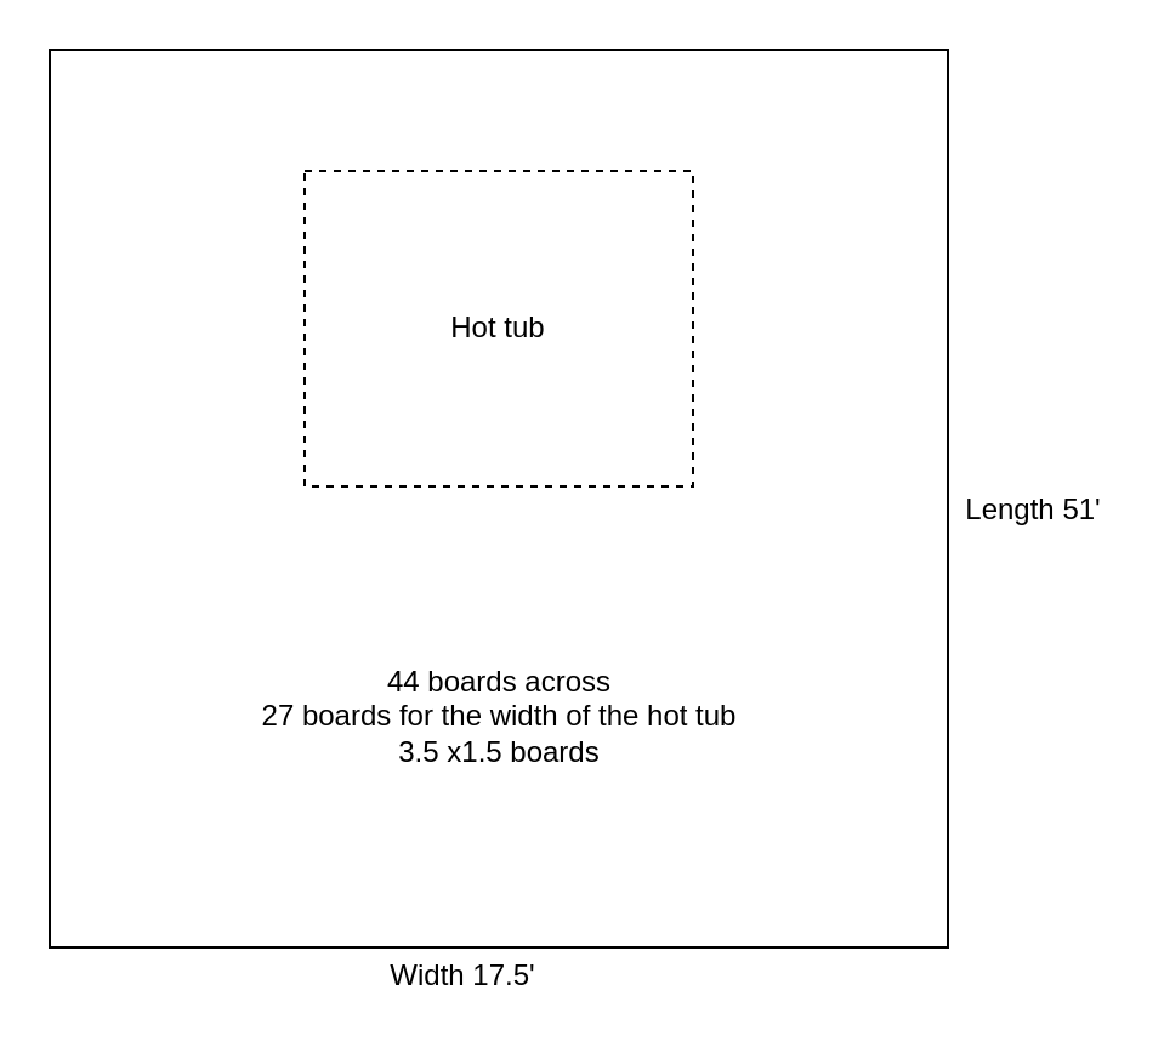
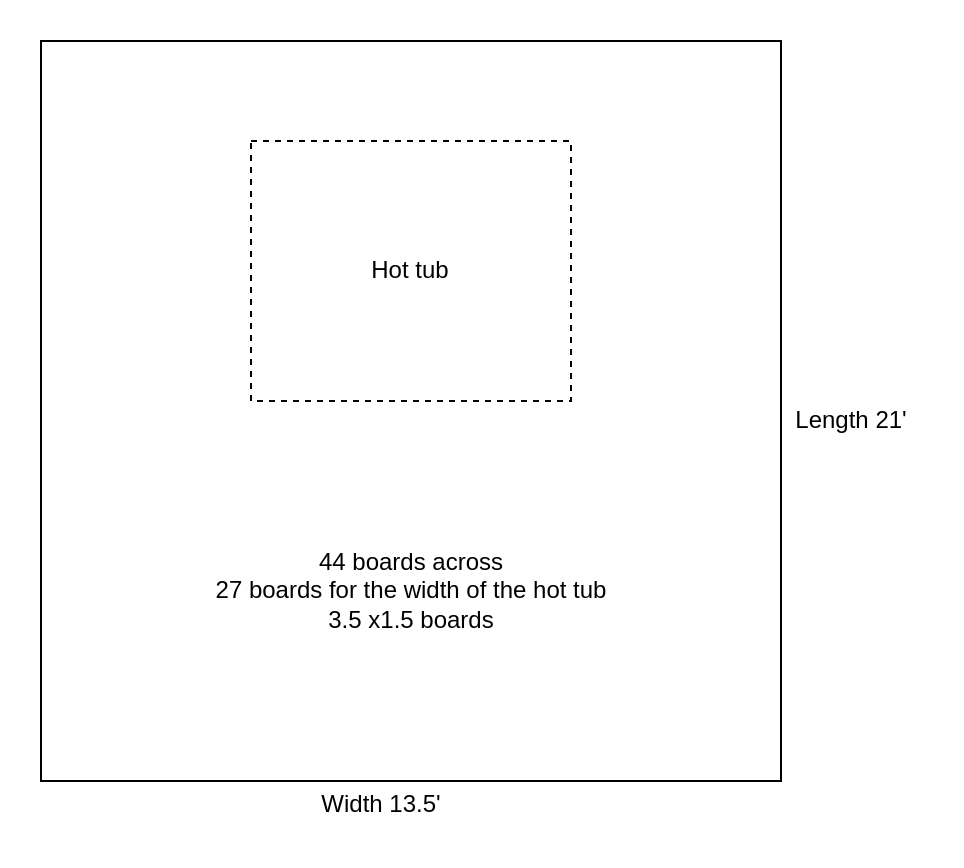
  <mxCell id="0" />
  <mxCell id="1" parent="0" />
  <mxCell id="2" value="" style="whiteSpace=wrap;html=1;aspect=fixed;" vertex="1" parent="1"><mxGeometry x="20" y="20" width="370" height="370" as="geometry" /></mxCell>
- <mxCell id="3" value="Width 17.5'" style="text;html=1;align=center;verticalAlign=middle;resizable=0;points=[];autosize=1;" vertex="1" parent="1"><mxGeometry x="150" y="392" width="80" height="20" as="geometry" /></mxCell>
- <mxCell id="4" value="Length 51'" style="text;html=1;align=center;verticalAlign=middle;resizable=0;points=[];autosize=1;" vertex="1" parent="1"><mxGeometry x="390" y="200" width="70" height="20" as="geometry" /></mxCell>
+ <mxCell id="3" value="Width 13.5'" style="text;html=1;align=center;verticalAlign=middle;resizable=0;points=[];autosize=1;" vertex="1" parent="1"><mxGeometry x="150" y="392" width="80" height="20" as="geometry" /></mxCell>
+ <mxCell id="4" value="Length 21'" style="text;html=1;align=center;verticalAlign=middle;resizable=0;points=[];autosize=1;" vertex="1" parent="1"><mxGeometry x="390" y="200" width="70" height="20" as="geometry" /></mxCell>
  <mxCell id="5" value="Hot tub" style="rounded=0;whiteSpace=wrap;html=1;dashed=1;" vertex="1" parent="1"><mxGeometry x="125" y="70" width="160" height="130" as="geometry" /></mxCell>
  <mxCell id="6" value="44 boards across&lt;br&gt;27 boards for the width of the hot tub&lt;br&gt;3.5 x1.5 boards&lt;br&gt;" style="text;html=1;align=center;verticalAlign=middle;resizable=0;points=[];autosize=1;" vertex="1" parent="1"><mxGeometry x="100" y="270" width="210" height="50" as="geometry" /></mxCell>
